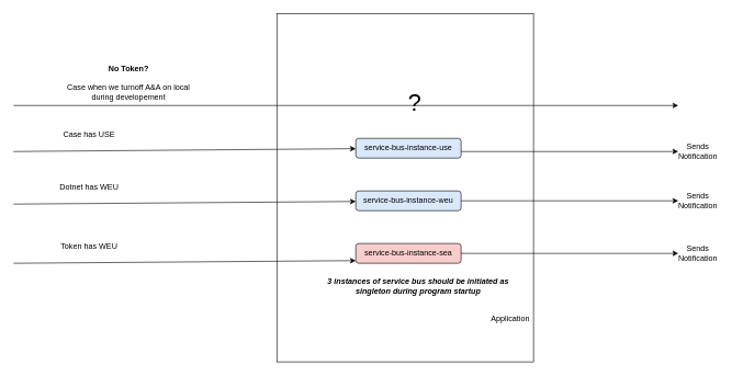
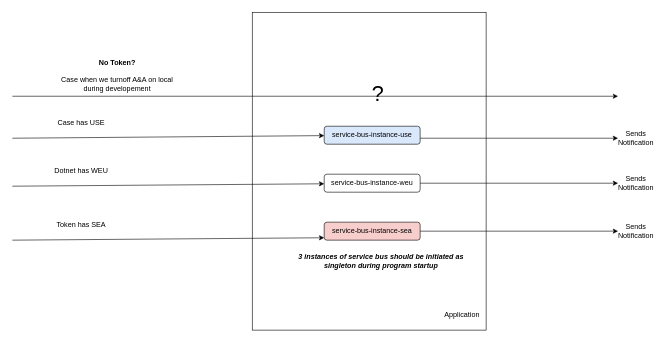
  <mxCell id="0" />
  <mxCell id="1" parent="0" />
  <mxCell id="2" value="" style="rounded=0;whiteSpace=wrap;html=1;" vertex="1" parent="1"><mxGeometry x="420" y="20" width="390" height="530" as="geometry" /></mxCell>
  <mxCell id="3" value="service-bus-instance-use" style="rounded=1;whiteSpace=wrap;html=1;fillColor=#dae8fc;" vertex="1" parent="1"><mxGeometry x="540" y="210" width="160" height="30" as="geometry" /></mxCell>
- <mxCell id="4" value="&lt;span style=&quot;font-weight: 400;&quot;&gt;service-bus-instance-weu&lt;/span&gt;" style="rounded=1;whiteSpace=wrap;html=1;fontStyle=1;fillColor=#dae8fc;" vertex="1" parent="1"><mxGeometry x="540" y="290" width="160" height="30" as="geometry" /></mxCell>
+ <mxCell id="4" value="&lt;span style=&quot;font-weight: 400;&quot;&gt;service-bus-instance-weu&lt;/span&gt;" style="rounded=1;whiteSpace=wrap;html=1;fontStyle=1" vertex="1" parent="1"><mxGeometry x="540" y="290" width="160" height="30" as="geometry" /></mxCell>
  <mxCell id="5" value="&lt;span style=&quot;font-weight: 400;&quot;&gt;service-bus-instance-sea&lt;/span&gt;" style="rounded=1;whiteSpace=wrap;html=1;fontStyle=1;fillColor=#f8cecc;" vertex="1" parent="1"><mxGeometry x="540" y="370" width="160" height="30" as="geometry" /></mxCell>
- <mxCell id="6" value="Application" style="text;html=1;align=center;verticalAlign=middle;whiteSpace=wrap;rounded=0;" vertex="1" parent="1"><mxGeometry x="745" y="470" width="60" height="30" as="geometry" /></mxCell>
+ <mxCell id="6" value="Application" style="text;html=1;align=center;verticalAlign=middle;whiteSpace=wrap;rounded=0;" vertex="1" parent="1"><mxGeometry x="740" y="510" width="60" height="30" as="geometry" /></mxCell>
  <mxCell id="7" value="" style="endArrow=classic;html=1;rounded=0;" edge="1" parent="1" target="3"><mxGeometry width="50" height="50" relative="1" as="geometry"><mxPoint x="20" y="230" as="sourcePoint" /><mxPoint x="70" y="200" as="targetPoint" /></mxGeometry></mxCell>
  <mxCell id="8" value="Case has USE" style="text;html=1;align=center;verticalAlign=middle;whiteSpace=wrap;rounded=0;" vertex="1" parent="1"><mxGeometry x="20" y="190" width="230" height="30" as="geometry" /></mxCell>
  <mxCell id="9" value="" style="endArrow=classic;html=1;rounded=0;" edge="1" parent="1"><mxGeometry width="50" height="50" relative="1" as="geometry"><mxPoint x="20" y="310" as="sourcePoint" /><mxPoint x="540" y="306" as="targetPoint" /></mxGeometry></mxCell>
  <mxCell id="10" value="Dotnet has WEU" style="text;html=1;align=center;verticalAlign=middle;whiteSpace=wrap;rounded=0;" vertex="1" parent="1"><mxGeometry x="20" y="270" width="230" height="30" as="geometry" /></mxCell>
  <mxCell id="11" value="" style="endArrow=classic;html=1;rounded=0;" edge="1" parent="1"><mxGeometry width="50" height="50" relative="1" as="geometry"><mxPoint x="20" y="400" as="sourcePoint" /><mxPoint x="540" y="396" as="targetPoint" /></mxGeometry></mxCell>
- <mxCell id="12" value="Token has WEU" style="text;html=1;align=center;verticalAlign=middle;whiteSpace=wrap;rounded=0;" vertex="1" parent="1"><mxGeometry x="20" y="360" width="230" height="30" as="geometry" /></mxCell>
+ <mxCell id="12" value="Token has SEA" style="text;html=1;align=center;verticalAlign=middle;whiteSpace=wrap;rounded=0;" vertex="1" parent="1"><mxGeometry x="20" y="360" width="230" height="30" as="geometry" /></mxCell>
  <mxCell id="13" value="&lt;b&gt;&lt;i&gt;3 instances of service bus should be initiated as singleton during program startup&lt;/i&gt;&lt;/b&gt;" style="text;html=1;align=center;verticalAlign=middle;whiteSpace=wrap;rounded=0;" vertex="1" parent="1"><mxGeometry x="480" y="420" width="310" height="30" as="geometry" /></mxCell>
  <mxCell id="14" value="" style="endArrow=classic;html=1;rounded=0;" edge="1" parent="1" target="15"><mxGeometry width="50" height="50" relative="1" as="geometry"><mxPoint x="700" y="230" as="sourcePoint" /><mxPoint x="1060" y="230" as="targetPoint" /></mxGeometry></mxCell>
  <mxCell id="15" value="Sends Notification" style="text;html=1;align=center;verticalAlign=middle;whiteSpace=wrap;rounded=0;" vertex="1" parent="1"><mxGeometry x="1030" y="215" width="60" height="30" as="geometry" /></mxCell>
  <mxCell id="16" value="" style="endArrow=classic;html=1;rounded=0;" edge="1" parent="1" target="17"><mxGeometry width="50" height="50" relative="1" as="geometry"><mxPoint x="700" y="305" as="sourcePoint" /><mxPoint x="1060" y="305" as="targetPoint" /></mxGeometry></mxCell>
  <mxCell id="17" value="Sends Notification" style="text;html=1;align=center;verticalAlign=middle;whiteSpace=wrap;rounded=0;" vertex="1" parent="1"><mxGeometry x="1030" y="290" width="60" height="30" as="geometry" /></mxCell>
  <mxCell id="18" value="" style="endArrow=classic;html=1;rounded=0;" edge="1" parent="1" target="19"><mxGeometry width="50" height="50" relative="1" as="geometry"><mxPoint x="700" y="385" as="sourcePoint" /><mxPoint x="1060" y="385" as="targetPoint" /></mxGeometry></mxCell>
  <mxCell id="19" value="Sends Notification" style="text;html=1;align=center;verticalAlign=middle;whiteSpace=wrap;rounded=0;" vertex="1" parent="1"><mxGeometry x="1030" y="370" width="60" height="30" as="geometry" /></mxCell>
  <mxCell id="20" value="" style="endArrow=classic;html=1;rounded=0;" edge="1" parent="1"><mxGeometry width="50" height="50" relative="1" as="geometry"><mxPoint x="20" y="160" as="sourcePoint" /><mxPoint x="1030" y="160" as="targetPoint" /></mxGeometry></mxCell>
  <mxCell id="21" value="&lt;b&gt;No Token?&lt;/b&gt;&lt;br&gt;&lt;br&gt;Case when we turnoff A&amp;amp;A on local during developement" style="text;html=1;align=center;verticalAlign=middle;whiteSpace=wrap;rounded=0;" vertex="1" parent="1"><mxGeometry x="90" y="80" width="210" height="90" as="geometry" /></mxCell>
  <mxCell id="22" value="&lt;font style=&quot;font-size: 36px;&quot;&gt;?&lt;/font&gt;" style="text;html=1;align=center;verticalAlign=middle;whiteSpace=wrap;rounded=0;" vertex="1" parent="1"><mxGeometry x="600" y="140" width="60" height="30" as="geometry" /></mxCell>
